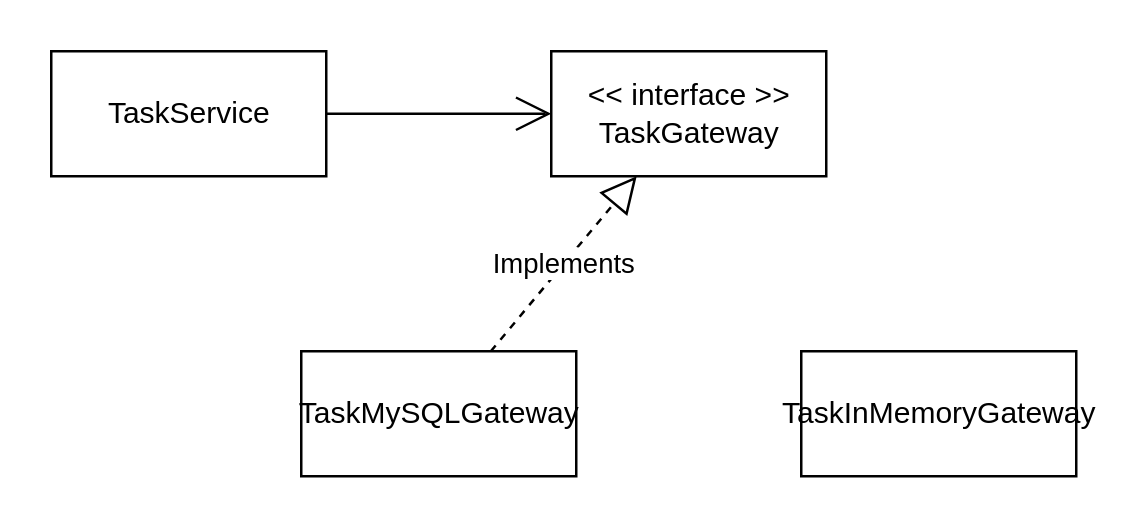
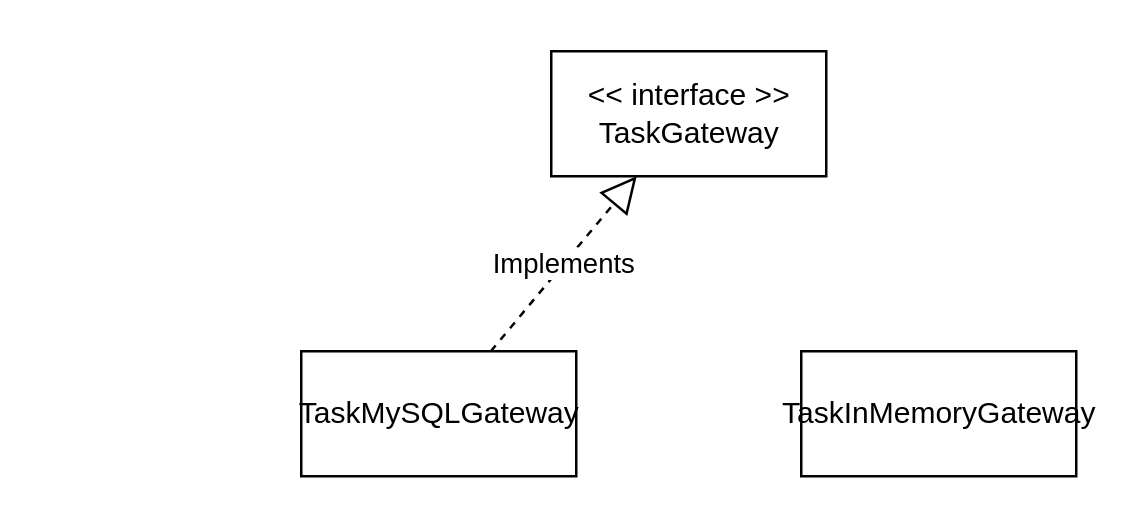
  <mxCell id="0" />
  <mxCell id="1" parent="0" />
- <mxCell id="2" value="TaskService" style="html=1;" parent="1" vertex="1"><mxGeometry x="20" y="20" width="110" height="50" as="geometry" /></mxCell>
  <mxCell id="3" value="TaskMySQLGateway" style="html=1;" parent="1" vertex="1"><mxGeometry x="120" y="140" width="110" height="50" as="geometry" /></mxCell>
  <mxCell id="4" value="&amp;lt;&amp;lt; interface &amp;gt;&amp;gt;&lt;br&gt;TaskGateway" style="html=1;" parent="1" vertex="1"><mxGeometry x="220" y="20" width="110" height="50" as="geometry" /></mxCell>
  <mxCell id="5" value="TaskInMemoryGateway" style="html=1;" parent="1" vertex="1"><mxGeometry x="320" y="140" width="110" height="50" as="geometry" /></mxCell>
- <mxCell id="6" value="" style="endArrow=open;endFill=1;endSize=12;html=1;exitX=1;exitY=0.5;exitDx=0;exitDy=0;entryX=0;entryY=0.5;entryDx=0;entryDy=0;" parent="1" source="2" target="4" edge="1"><mxGeometry width="160" relative="1" as="geometry"><mxPoint x="200" y="40" as="sourcePoint" /><mxPoint x="250" y="50" as="targetPoint" /></mxGeometry></mxCell>
  <mxCell id="7" value="Implements" style="endArrow=block;dashed=1;endFill=0;endSize=12;html=1;" edge="1" parent="1" source="3" target="4"><mxGeometry width="160" relative="1" as="geometry"><mxPoint x="430" y="60" as="sourcePoint" /><mxPoint x="460" y="50" as="targetPoint" /></mxGeometry></mxCell>
